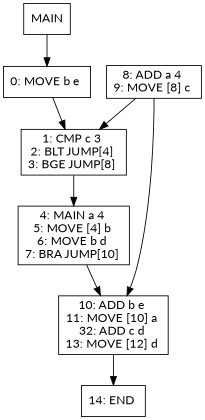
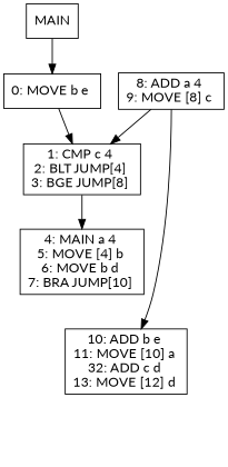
  digraph {
    fontname=Lato
    node [fontname=Lato shape=box]
    edge [fontname=Lato]
    n1 [label=MAIN]
    n2 [label="0: MOVE b e \n"]
-   n3 [label="1: CMP c 3 \n2: BLT JUMP[4] \n3: BGE JUMP[8] \n"]
+   n3 [label="1: CMP c 4 \n2: BLT JUMP[4] \n3: BGE JUMP[8] \n"]
    n4 [label="4: MAIN a 4 \n5: MOVE [4] b \n6: MOVE b d \n7: BRA JUMP[10] \n"]
    n5 [label="10: ADD b e \n11: MOVE [10] a \n32: ADD c d \n13: MOVE [12] d \n"]
    n6 [label="8: ADD a 4 \n9: MOVE [8] c \n"]
-   n7 [label="14: END \n"]
    n1 -> n2
    n2 -> n3
    n3 -> n4
-   n4 -> n5
-   n5 -> n7
    n6 -> n3
    n6 -> n5
  }
